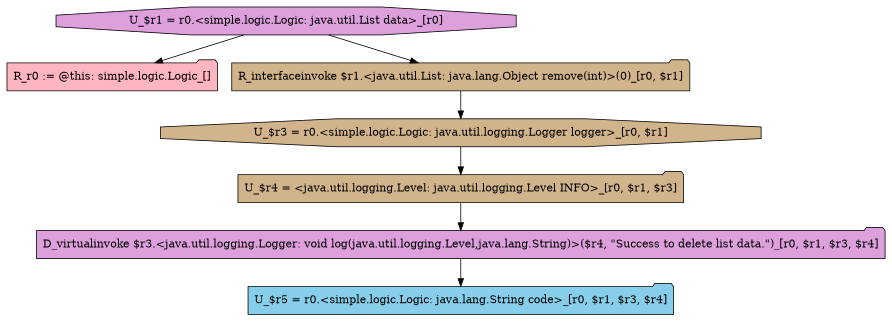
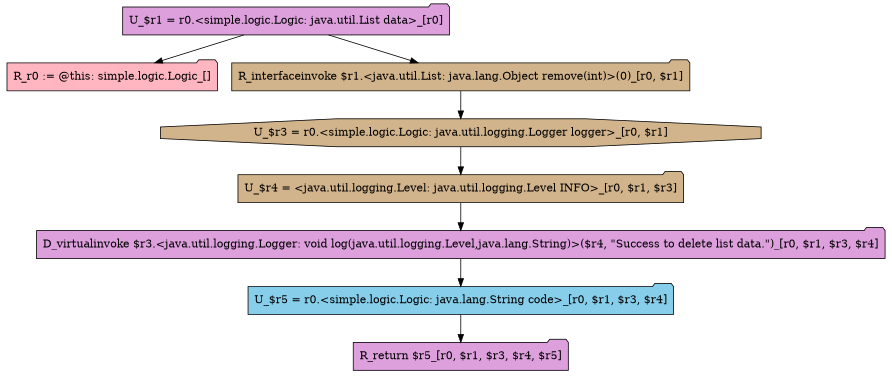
  digraph {
    node [fillcolor=plum shape=folder style=filled]
    "R_r0 := @this: simple.logic.Logic_[]" [fillcolor=lightpink]
-   "U_$r1 = r0.<simple.logic.Logic: java.util.List data>_[r0]" [shape=octagon]
+   "U_$r1 = r0.<simple.logic.Logic: java.util.List data>_[r0]"
    "R_interfaceinvoke $r1.<java.util.List: java.lang.Object remove(int)>(0)_[r0, $r1]" [fillcolor=tan]
    "U_$r3 = r0.<simple.logic.Logic: java.util.logging.Logger logger>_[r0, $r1]" [fillcolor=tan shape=octagon]
    "U_$r4 = <java.util.logging.Level: java.util.logging.Level INFO>_[r0, $r1, $r3]" [fillcolor=tan]
    "D_virtualinvoke $r3.<java.util.logging.Logger: void log(java.util.logging.Level,java.lang.String)>($r4, \"Success to delete list data.\")_[r0, $r1, $r3, $r4]"
    "U_$r5 = r0.<simple.logic.Logic: java.lang.String code>_[r0, $r1, $r3, $r4]" [fillcolor=skyblue]
+   "R_return $r5_[r0, $r1, $r3, $r4, $r5]"
    "U_$r1 = r0.<simple.logic.Logic: java.util.List data>_[r0]" -> "R_r0 := @this: simple.logic.Logic_[]"
    "U_$r1 = r0.<simple.logic.Logic: java.util.List data>_[r0]" -> "R_interfaceinvoke $r1.<java.util.List: java.lang.Object remove(int)>(0)_[r0, $r1]"
    "R_interfaceinvoke $r1.<java.util.List: java.lang.Object remove(int)>(0)_[r0, $r1]" -> "U_$r3 = r0.<simple.logic.Logic: java.util.logging.Logger logger>_[r0, $r1]"
    "U_$r3 = r0.<simple.logic.Logic: java.util.logging.Logger logger>_[r0, $r1]" -> "U_$r4 = <java.util.logging.Level: java.util.logging.Level INFO>_[r0, $r1, $r3]"
    "U_$r4 = <java.util.logging.Level: java.util.logging.Level INFO>_[r0, $r1, $r3]" -> "D_virtualinvoke $r3.<java.util.logging.Logger: void log(java.util.logging.Level,java.lang.String)>($r4, \"Success to delete list data.\")_[r0, $r1, $r3, $r4]"
    "D_virtualinvoke $r3.<java.util.logging.Logger: void log(java.util.logging.Level,java.lang.String)>($r4, \"Success to delete list data.\")_[r0, $r1, $r3, $r4]" -> "U_$r5 = r0.<simple.logic.Logic: java.lang.String code>_[r0, $r1, $r3, $r4]"
+   "U_$r5 = r0.<simple.logic.Logic: java.lang.String code>_[r0, $r1, $r3, $r4]" -> "R_return $r5_[r0, $r1, $r3, $r4, $r5]"
  }
